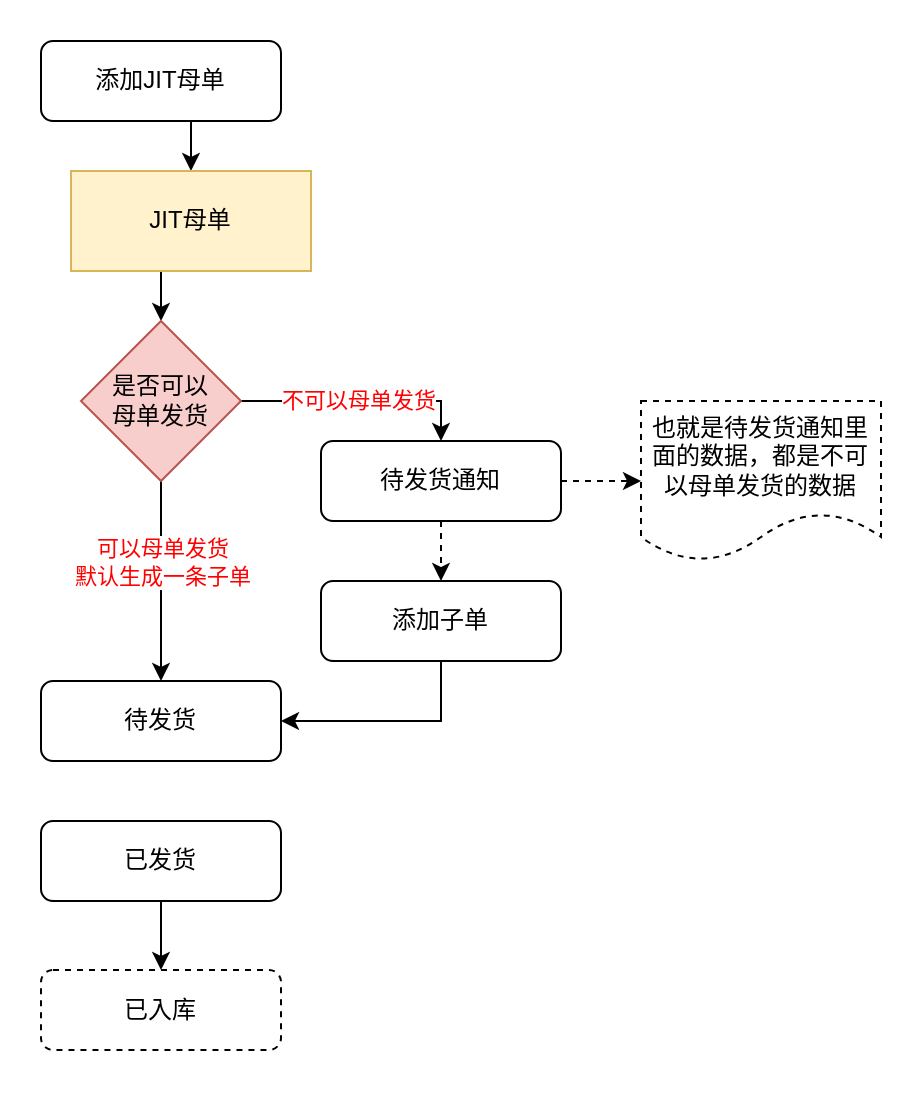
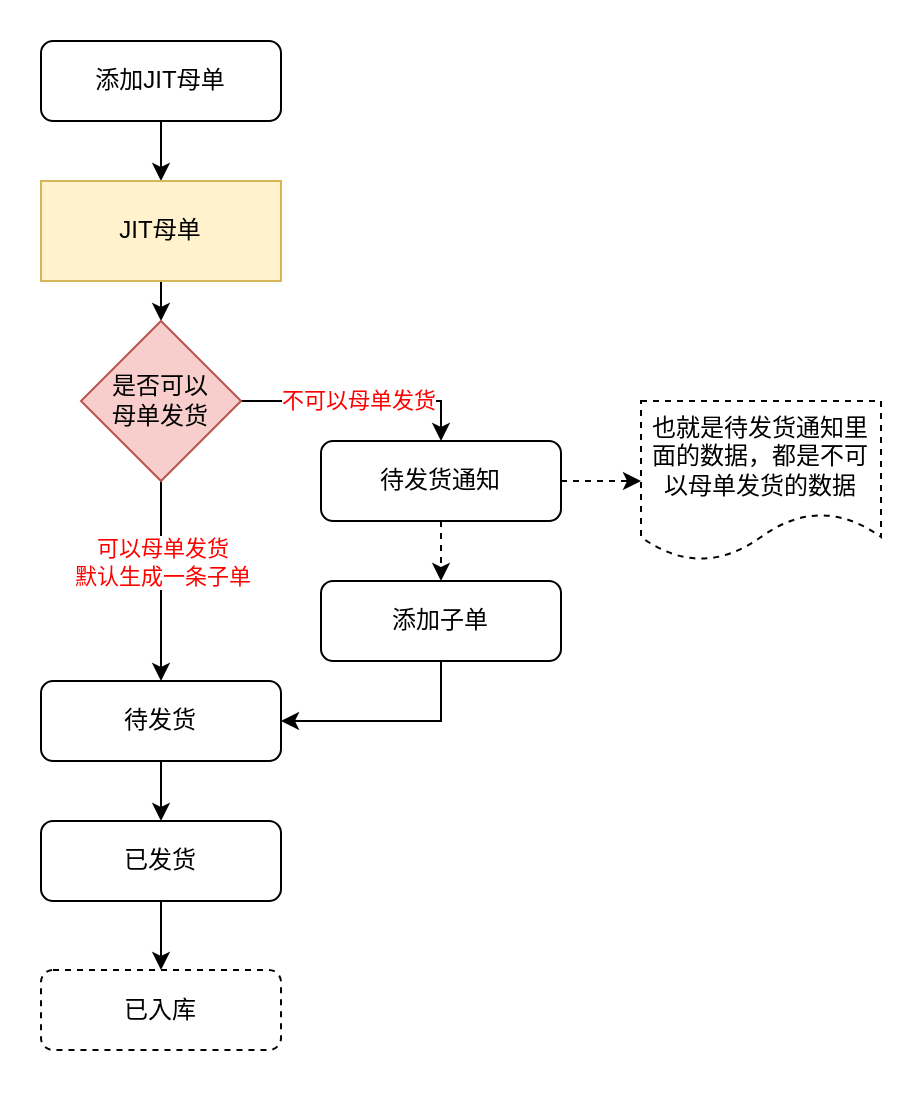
  <mxCell id="0" />
  <mxCell id="1" parent="0" />
  <mxCell id="2" style="edgeStyle=orthogonalEdgeStyle;rounded=0;orthogonalLoop=1;jettySize=auto;html=1;exitX=0.5;exitY=1;exitDx=0;exitDy=0;entryX=0.5;entryY=0;entryDx=0;entryDy=0;" edge="1" parent="1" source="3" target="5"><mxGeometry relative="1" as="geometry" /></mxCell>
  <mxCell id="3" value="添加JIT母单" style="rounded=1;whiteSpace=wrap;html=1;fontSize=12;glass=0;strokeWidth=1;shadow=0;" vertex="1" parent="1"><mxGeometry x="20" y="20" width="120" height="40" as="geometry" /></mxCell>
  <mxCell id="4" style="edgeStyle=orthogonalEdgeStyle;rounded=0;orthogonalLoop=1;jettySize=auto;html=1;exitX=0.5;exitY=1;exitDx=0;exitDy=0;entryX=0.5;entryY=0;entryDx=0;entryDy=0;" edge="1" parent="1" source="5" target="10"><mxGeometry relative="1" as="geometry" /></mxCell>
- <mxCell id="5" value="JIT母单" style="rounded=0;whiteSpace=wrap;html=1;fillColor=#fff2cc;strokeColor=#d6b656;" vertex="1" parent="1"><mxGeometry x="35" y="85" width="120" height="50" as="geometry" /></mxCell>
+ <mxCell id="5" value="JIT母单" style="rounded=0;whiteSpace=wrap;html=1;fillColor=#fff2cc;strokeColor=#d6b656;" vertex="1" parent="1"><mxGeometry x="20" y="90" width="120" height="50" as="geometry" /></mxCell>
  <mxCell id="6" style="edgeStyle=orthogonalEdgeStyle;rounded=0;orthogonalLoop=1;jettySize=auto;html=1;exitX=0.5;exitY=1;exitDx=0;exitDy=0;entryX=0.5;entryY=0;entryDx=0;entryDy=0;" edge="1" parent="1" source="10" target="12"><mxGeometry relative="1" as="geometry"><Array as="points"><mxPoint x="80" y="280" /><mxPoint x="80" y="280" /></Array></mxGeometry></mxCell>
  <mxCell id="7" value="可以母单发货&lt;br&gt;默认生成一条子单" style="edgeLabel;html=1;align=center;verticalAlign=middle;resizable=0;points=[];fontColor=#FF0000;" vertex="1" connectable="0" parent="6"><mxGeometry x="0.024" y="2" relative="1" as="geometry"><mxPoint x="-2" y="-11" as="offset" /></mxGeometry></mxCell>
  <mxCell id="8" style="edgeStyle=orthogonalEdgeStyle;rounded=0;orthogonalLoop=1;jettySize=auto;html=1;exitX=1;exitY=0.5;exitDx=0;exitDy=0;entryX=0.5;entryY=0;entryDx=0;entryDy=0;" edge="1" parent="1" source="10" target="15"><mxGeometry relative="1" as="geometry" /></mxCell>
  <mxCell id="9" value="不可以母单发货" style="edgeLabel;html=1;align=center;verticalAlign=middle;resizable=0;points=[];fontColor=#FF0000;" vertex="1" connectable="0" parent="8"><mxGeometry x="-0.038" y="1" relative="1" as="geometry"><mxPoint as="offset" /></mxGeometry></mxCell>
  <mxCell id="10" value="是否可以&lt;br&gt;母单发货" style="rhombus;whiteSpace=wrap;html=1;fillColor=#f8cecc;strokeColor=#b85450;" vertex="1" parent="1"><mxGeometry x="40" y="160" width="80" height="80" as="geometry" /></mxCell>
+ <mxCell id="11" style="edgeStyle=orthogonalEdgeStyle;rounded=0;orthogonalLoop=1;jettySize=auto;html=1;exitX=0.5;exitY=1;exitDx=0;exitDy=0;entryX=0.5;entryY=0;entryDx=0;entryDy=0;" edge="1" parent="1" source="12" target="17"><mxGeometry relative="1" as="geometry" /></mxCell>
  <mxCell id="12" value="待发货" style="rounded=1;whiteSpace=wrap;html=1;fontSize=12;glass=0;strokeWidth=1;shadow=0;" vertex="1" parent="1"><mxGeometry x="20" y="340" width="120" height="40" as="geometry" /></mxCell>
  <mxCell id="13" style="edgeStyle=orthogonalEdgeStyle;rounded=0;orthogonalLoop=1;jettySize=auto;html=1;exitX=0.5;exitY=1;exitDx=0;exitDy=0;entryX=0.5;entryY=0;entryDx=0;entryDy=0;dashed=1;" edge="1" parent="1" source="15" target="20"><mxGeometry relative="1" as="geometry" /></mxCell>
  <mxCell id="14" style="edgeStyle=orthogonalEdgeStyle;rounded=0;orthogonalLoop=1;jettySize=auto;html=1;exitX=1;exitY=0.5;exitDx=0;exitDy=0;entryX=0;entryY=0.5;entryDx=0;entryDy=0;dashed=1;" edge="1" parent="1" source="15" target="21"><mxGeometry relative="1" as="geometry" /></mxCell>
  <mxCell id="15" value="待发货通知" style="rounded=1;whiteSpace=wrap;html=1;fontSize=12;glass=0;strokeWidth=1;shadow=0;" vertex="1" parent="1"><mxGeometry x="160" y="220" width="120" height="40" as="geometry" /></mxCell>
  <mxCell id="16" style="edgeStyle=orthogonalEdgeStyle;rounded=0;orthogonalLoop=1;jettySize=auto;html=1;exitX=0.5;exitY=1;exitDx=0;exitDy=0;entryX=0.5;entryY=0;entryDx=0;entryDy=0;" edge="1" parent="1" source="17" target="18"><mxGeometry relative="1" as="geometry" /></mxCell>
  <mxCell id="17" value="已发货" style="rounded=1;whiteSpace=wrap;html=1;fontSize=12;glass=0;strokeWidth=1;shadow=0;" vertex="1" parent="1"><mxGeometry x="20" y="410" width="120" height="40" as="geometry" /></mxCell>
  <mxCell id="18" value="已入库" style="rounded=1;whiteSpace=wrap;html=1;fontSize=12;glass=0;strokeWidth=1;shadow=0;dashed=1;" vertex="1" parent="1"><mxGeometry x="20" y="484.5" width="120" height="40" as="geometry" /></mxCell>
  <mxCell id="19" style="edgeStyle=orthogonalEdgeStyle;rounded=0;orthogonalLoop=1;jettySize=auto;html=1;exitX=0.5;exitY=1;exitDx=0;exitDy=0;entryX=1;entryY=0.5;entryDx=0;entryDy=0;" edge="1" parent="1" source="20" target="12"><mxGeometry relative="1" as="geometry" /></mxCell>
  <mxCell id="20" value="添加子单" style="rounded=1;whiteSpace=wrap;html=1;fontSize=12;glass=0;strokeWidth=1;shadow=0;" vertex="1" parent="1"><mxGeometry x="160" y="290" width="120" height="40" as="geometry" /></mxCell>
  <mxCell id="21" value="也就是待发货通知里面的数据，都是不可以母单发货的数据" style="shape=document;whiteSpace=wrap;html=1;boundedLbl=1;dashed=1;" vertex="1" parent="1"><mxGeometry x="320" y="200" width="120" height="80" as="geometry" /></mxCell>
